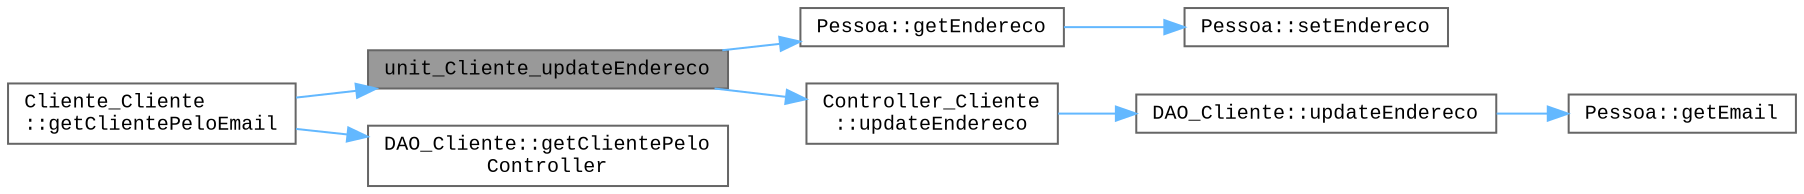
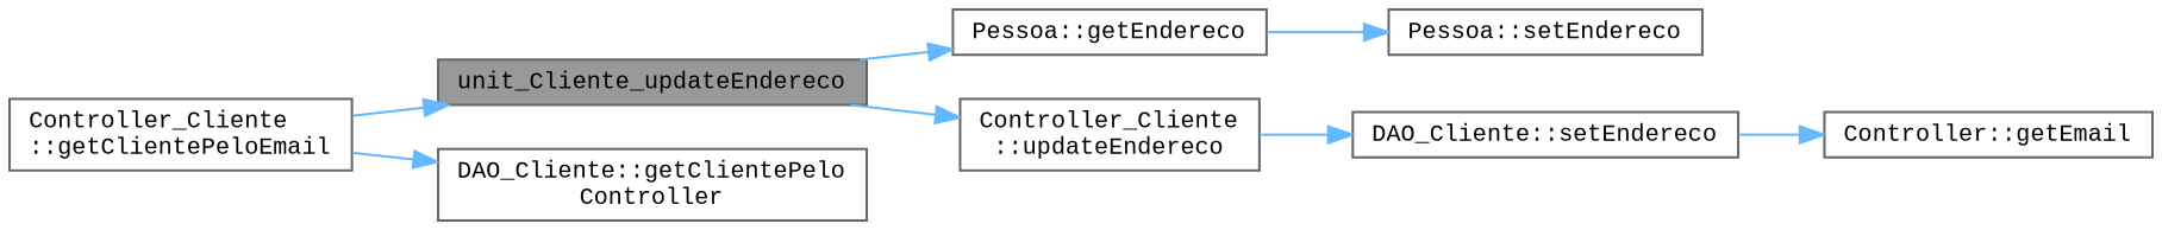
  digraph {
    fontname="Liberation Mono"
    rankdir=LR
    node [color=grey40 fillcolor=white fontname="Liberation Mono" fontsize=10 shape=box style=filled]
    edge [color=steelblue1 fontname="Liberation Mono" fontsize=10 labelfontname=Helvetica labelfontsize=10 style=solid]
    n1 [color=gray40 fillcolor=grey60 fontcolor=black height=0.2 label=unit_Cliente_updateEndereco width=0.4]
    n2 [height=0.2 label="Pessoa::getEndereco" width=0.4]
    n3 [height=0.2 label="Controller_Cliente\l::updateEndereco" width=0.4]
-   n4 [height=0.2 label="Cliente_Cliente\l::getClientePeloEmail" width=0.4]
+   n4 [height=0.2 label="Controller_Cliente\l::getClientePeloEmail" width=0.4]
    n5 [height=0.2 label="DAO_Cliente::getClientePelo\lController" width=0.4]
    n6 [height=0.2 label="Pessoa::setEndereco" width=0.4]
-   n7 [height=0.2 label="DAO_Cliente::updateEndereco" width=0.4]
-   n8 [height=0.2 label="Pessoa::getEmail" width=0.4]
+   n7 [height=0.2 label="DAO_Cliente::setEndereco" width=0.4]
+   n8 [height=0.2 label="Controller::getEmail" width=0.4]
    n1 -> n2
    n1 -> n3
    n2 -> n6
    n3 -> n7
    n4 -> n1
    n4 -> n5
    n7 -> n8
  }
